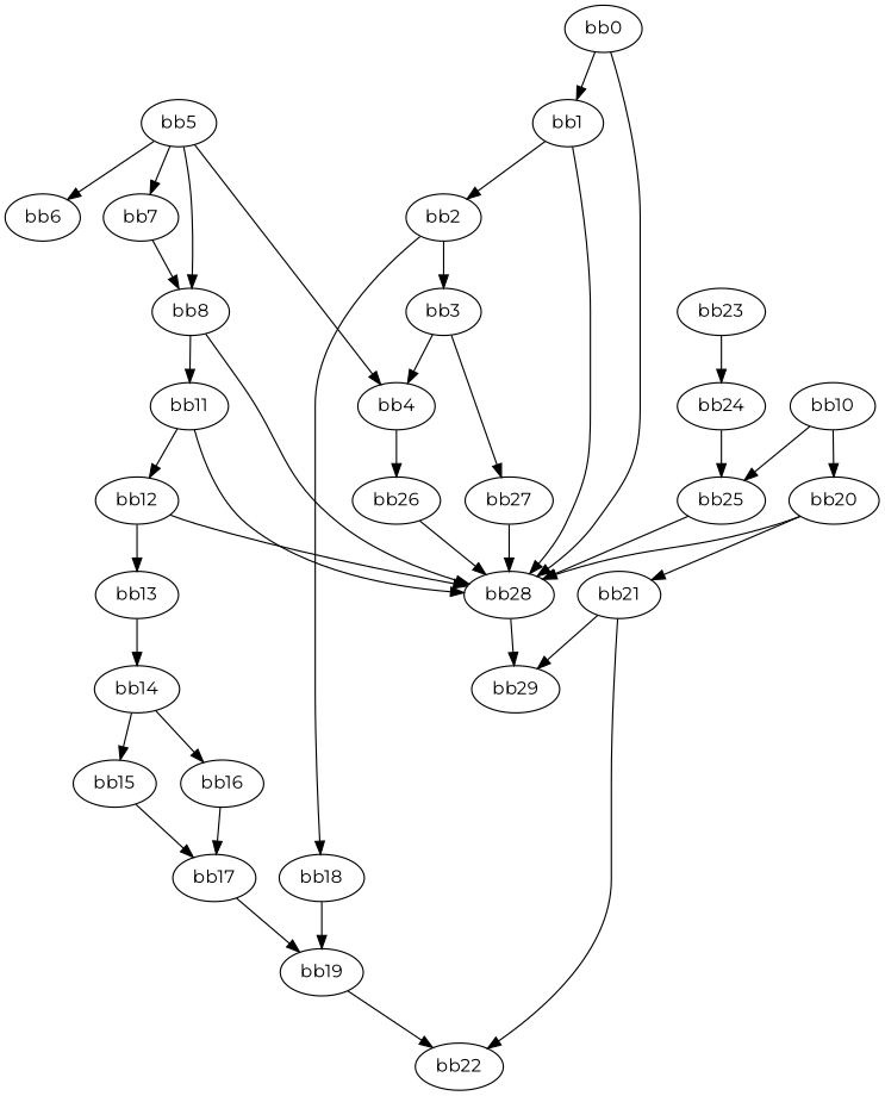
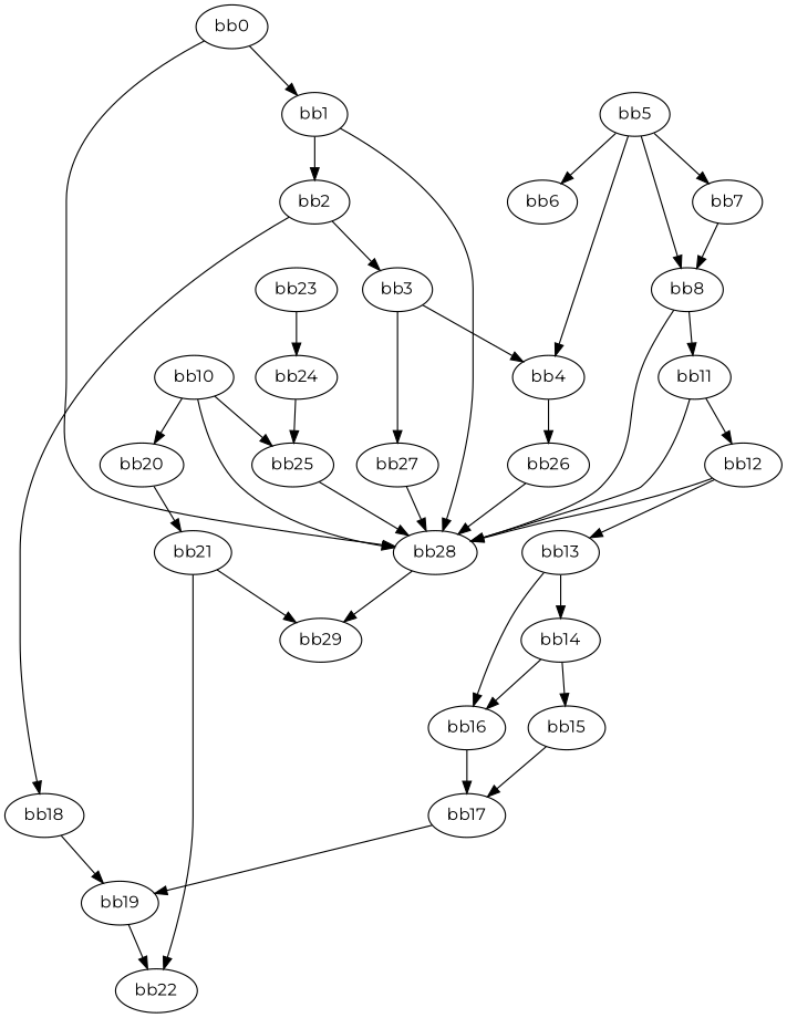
  digraph {
    fontname=Montserrat
    node [fontname=Montserrat]
    edge [fontname=Montserrat]
    n1 [label="bb0\l"]
    n2 [label="bb1\l"]
    n3 [label="bb28\l"]
    n4 [label="bb2\l"]
    n5 [label="bb29\l"]
    n6 [label="bb3\l"]
    n7 [label="bb18\l"]
    n8 [label="bb4\l"]
    n9 [label="bb27\l"]
    n10 [label="bb19\l"]
    n11 [label="bb26\l"]
    n12 [label="bb5\l"]
    n13 [label="bb6\l"]
    n14 [label="bb7\l"]
    n15 [label="bb8\l"]
    n16 [label="bb11\l"]
    n17 [label="bb12\l"]
    n18 [label="bb10\l"]
    n19 [label="bb20\l"]
    n20 [label="bb25\l"]
    n21 [label="bb23\l"]
    n22 [label="bb24\l"]
    n23 [label="bb21\l"]
    n24 [label="bb13\l"]
    n25 [label="bb14\l"]
    n26 [label="bb16\l"]
    n27 [label="bb15\l"]
    n28 [label="bb17\l"]
    n29 [label="bb22\l"]
    n1 -> n2
    n1 -> n3
    n2 -> n3
    n2 -> n4
    n3 -> n5
    n4 -> n6
    n4 -> n7
    n6 -> n8
    n6 -> n9
    n7 -> n10
    n8 -> n11
    n9 -> n3
    n10 -> n29
    n11 -> n3
    n12 -> n8
    n12 -> n13
    n12 -> n14
    n12 -> n15
    n14 -> n15
    n15 -> n3
    n15 -> n16
    n16 -> n3
    n16 -> n17
    n17 -> n3
    n17 -> n24
    n18 -> n19
    n18 -> n20
-   n19 -> n3
+   n18 -> n3
    n19 -> n23
    n20 -> n3
    n21 -> n22
    n22 -> n20
    n23 -> n5
    n23 -> n29
    n24 -> n25
+   n24 -> n26
    n25 -> n26
    n25 -> n27
    n26 -> n28
    n27 -> n28
    n28 -> n10
  }
